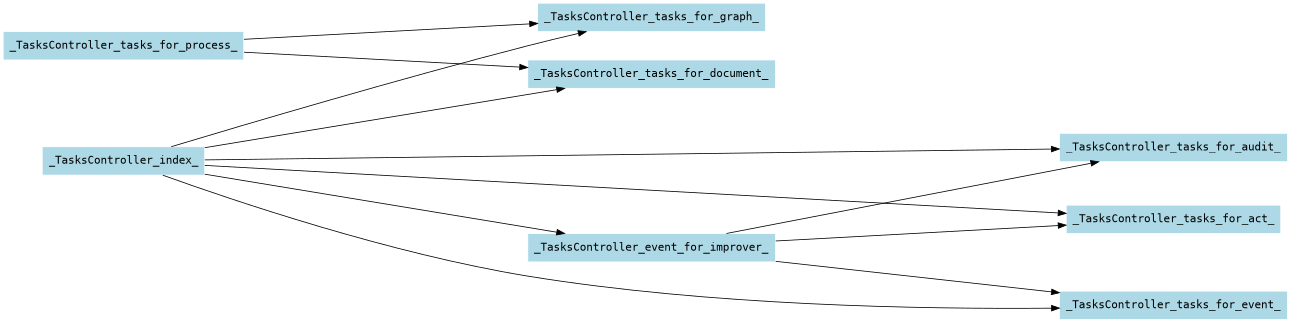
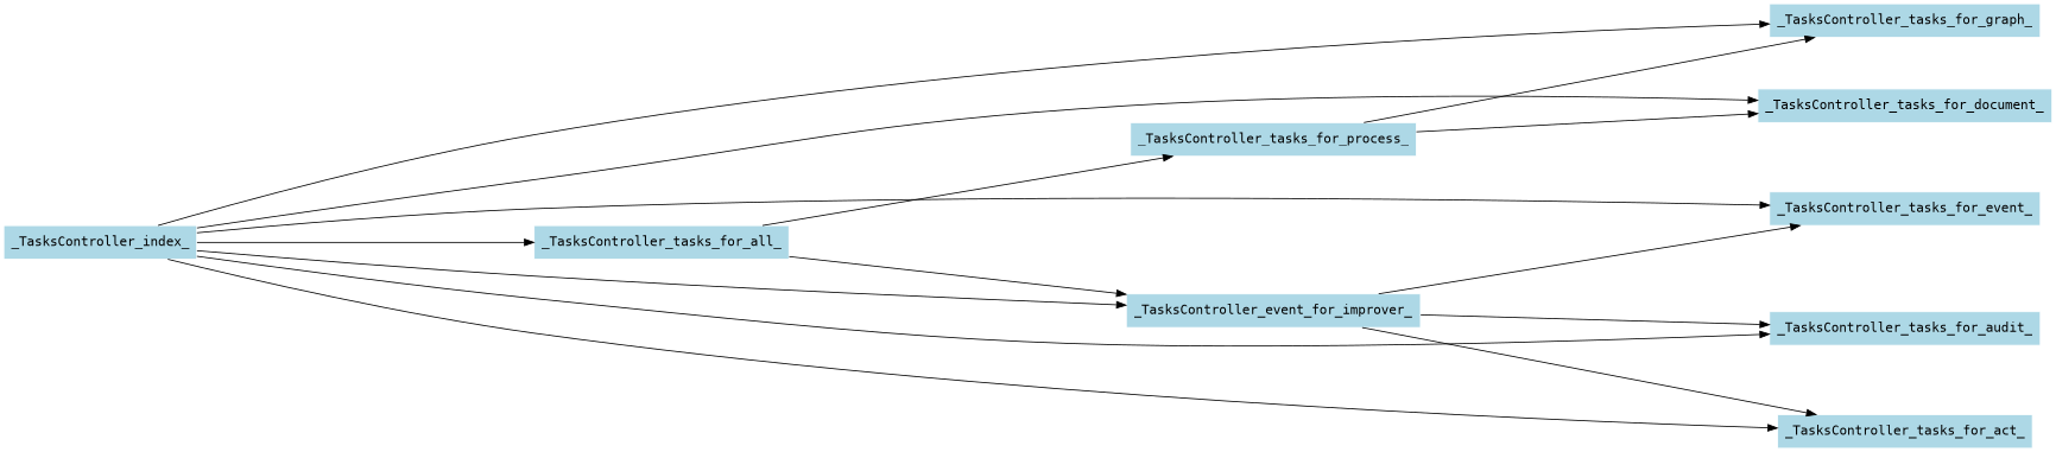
  digraph {
    fontname="DejaVu Sans Mono"
    nodesep=0.5
    rankdir=LR
    ranksep=5
    node [color=white fillcolor=lightblue fontname="DejaVu Sans Mono" shape=box style=filled]
    edge [fontname="DejaVu Sans Mono"]
    _TasksController_index_
    _TasksController_tasks_for_graph_
    _TasksController_tasks_for_document_
    _TasksController_tasks_for_event_
    _TasksController_tasks_for_audit_
    _TasksController_tasks_for_act_
    n7 [label=_TasksController_event_for_improver_]
+   _TasksController_tasks_for_all_
    _TasksController_tasks_for_process_
    _TasksController_index_ -> _TasksController_tasks_for_graph_
    _TasksController_index_ -> _TasksController_tasks_for_document_
    _TasksController_index_ -> _TasksController_tasks_for_event_
    _TasksController_index_ -> _TasksController_tasks_for_audit_
    _TasksController_index_ -> _TasksController_tasks_for_act_
    _TasksController_index_ -> n7
+   _TasksController_index_ -> _TasksController_tasks_for_all_
    n7 -> _TasksController_tasks_for_event_
    n7 -> _TasksController_tasks_for_audit_
    n7 -> _TasksController_tasks_for_act_
+   _TasksController_tasks_for_all_ -> n7
+   _TasksController_tasks_for_all_ -> _TasksController_tasks_for_process_
    _TasksController_tasks_for_process_ -> _TasksController_tasks_for_graph_
    _TasksController_tasks_for_process_ -> _TasksController_tasks_for_document_
  }
